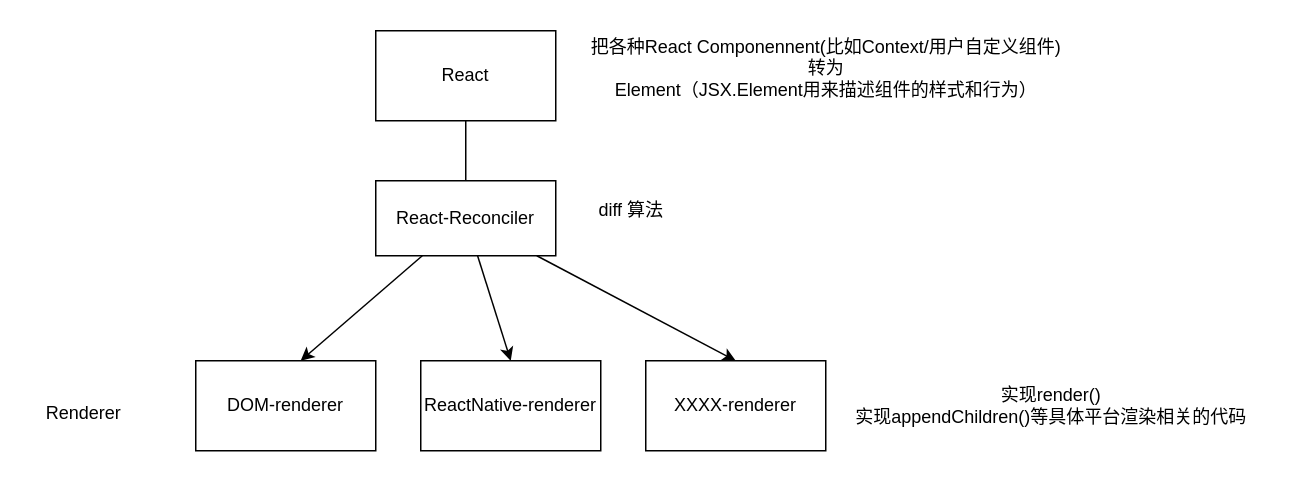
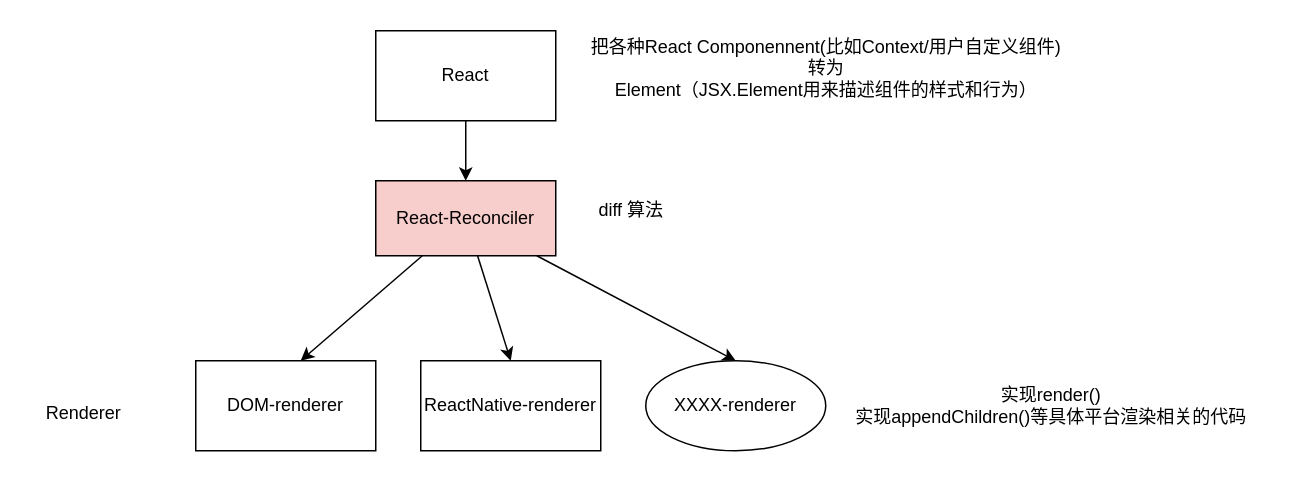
  <mxCell id="0" />
  <mxCell id="1" parent="0" />
- <mxCell id="2" style="edgeStyle=none;html=1;endArrow=none;" parent="1" source="3" target="7" edge="1"><mxGeometry relative="1" as="geometry" /></mxCell>
+ <mxCell id="2" style="edgeStyle=none;html=1;" parent="1" source="3" target="7" edge="1"><mxGeometry relative="1" as="geometry" /></mxCell>
  <mxCell id="3" value="React" style="rounded=0;whiteSpace=wrap;html=1;" parent="1" vertex="1"><mxGeometry x="250" y="20" width="120" height="60" as="geometry" /></mxCell>
  <mxCell id="4" style="edgeStyle=none;html=1;entryX=0.583;entryY=0;entryDx=0;entryDy=0;entryPerimeter=0;" parent="1" source="7" target="9" edge="1"><mxGeometry relative="1" as="geometry" /></mxCell>
  <mxCell id="5" style="edgeStyle=none;html=1;entryX=0.5;entryY=0;entryDx=0;entryDy=0;" parent="1" source="7" target="10" edge="1"><mxGeometry relative="1" as="geometry" /></mxCell>
  <mxCell id="6" style="edgeStyle=none;html=1;entryX=0.5;entryY=0;entryDx=0;entryDy=0;" parent="1" source="7" target="11" edge="1"><mxGeometry relative="1" as="geometry" /></mxCell>
- <mxCell id="7" value="React-Reconciler" style="rounded=0;whiteSpace=wrap;html=1;" parent="1" vertex="1"><mxGeometry x="250" y="120" width="120" height="50" as="geometry" /></mxCell>
+ <mxCell id="7" value="React-Reconciler" style="rounded=0;whiteSpace=wrap;html=1;fillColor=#f8cecc;" parent="1" vertex="1"><mxGeometry x="250" y="120" width="120" height="50" as="geometry" /></mxCell>
  <mxCell id="8" value="diff 算法" style="text;html=1;align=center;verticalAlign=middle;resizable=0;points=[];autosize=1;strokeColor=none;fillColor=none;" parent="1" vertex="1"><mxGeometry x="390" y="130" width="60" height="20" as="geometry" /></mxCell>
  <mxCell id="9" value="DOM-renderer" style="rounded=0;whiteSpace=wrap;html=1;" parent="1" vertex="1"><mxGeometry x="130" y="240" width="120" height="60" as="geometry" /></mxCell>
  <mxCell id="10" value="ReactNative-renderer" style="rounded=0;whiteSpace=wrap;html=1;" parent="1" vertex="1"><mxGeometry x="280" y="240" width="120" height="60" as="geometry" /></mxCell>
- <mxCell id="11" value="XXXX-renderer" style="rounded=0;whiteSpace=wrap;html=1;" parent="1" vertex="1"><mxGeometry x="430" y="240" width="120" height="60" as="geometry" /></mxCell>
+ <mxCell id="11" value="XXXX-renderer" style="ellipse;whiteSpace=wrap;html=1;" parent="1" vertex="1"><mxGeometry x="430" y="240" width="120" height="60" as="geometry" /></mxCell>
  <mxCell id="12" value="实现render()&lt;br&gt;实现appendChildren()等具体平台渲染相关的代码" style="text;html=1;align=center;verticalAlign=middle;resizable=0;points=[];autosize=1;strokeColor=none;fillColor=none;" vertex="1" parent="1"><mxGeometry x="560" y="255" width="280" height="30" as="geometry" /></mxCell>
  <mxCell id="13" value="把各种React Componennent(比如Context/用户自定义组件)&lt;br&gt;&amp;nbsp;转为&amp;nbsp;&lt;br&gt;Element（JSX.Element用来描述组件的样式和行为）" style="text;html=1;align=center;verticalAlign=middle;resizable=0;points=[];autosize=1;strokeColor=none;fillColor=none;" vertex="1" parent="1"><mxGeometry x="385" y="20" width="330" height="50" as="geometry" /></mxCell>
  <mxCell id="14" value="Renderer" style="text;html=1;align=center;verticalAlign=middle;resizable=0;points=[];autosize=1;strokeColor=none;fillColor=none;" vertex="1" parent="1"><mxGeometry x="20" y="265" width="70" height="20" as="geometry" /></mxCell>
